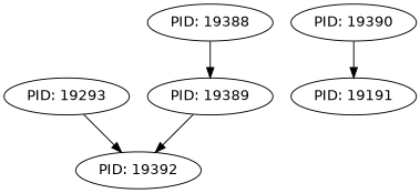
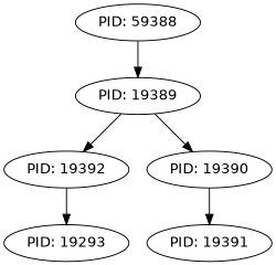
  digraph {
    fontname="DejaVu Sans"
    node [fontname="DejaVu Sans"]
    edge [fontname="DejaVu Sans"]
    n1 [label="PID: 19293"]
    n2 [label="PID: 19392"]
-   n3 [label="PID: 19191"]
+   n3 [label="PID: 19391"]
    n4 [label="PID: 19390"]
    n5 [label="PID: 19389"]
-   n6 [label="PID: 19388"]
-   n1 -> n2
+   n6 [label="PID: 59388"]
+   n2 -> n1
    n4 -> n3
    n5 -> n2
+   n5 -> n4
    n6 -> n5
  }
